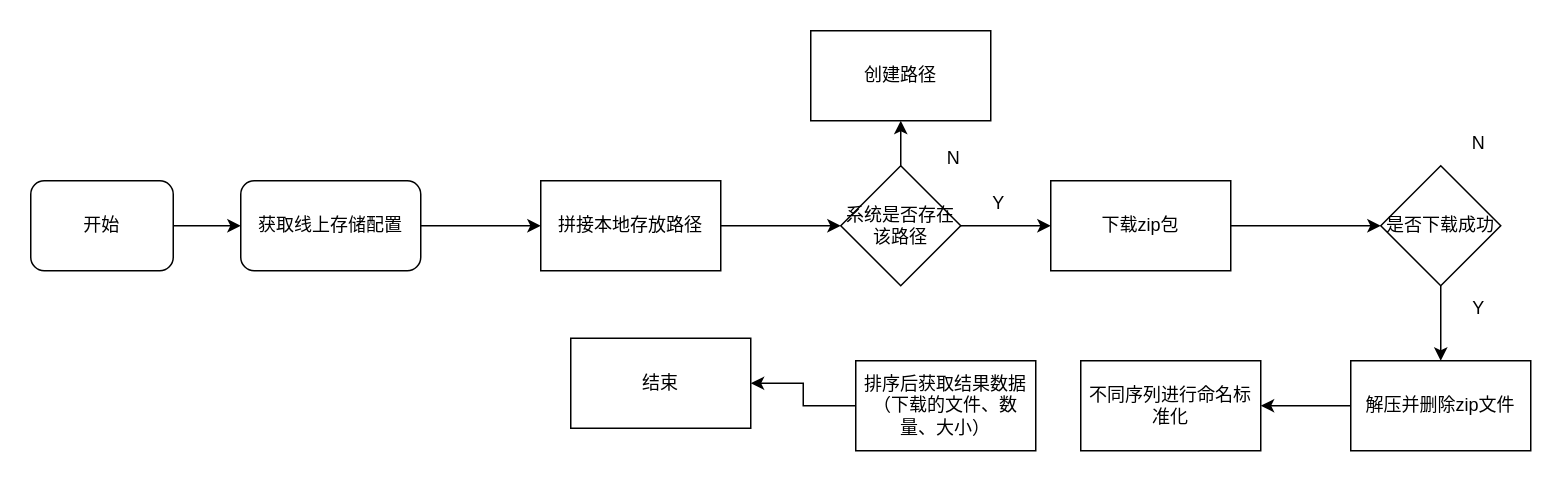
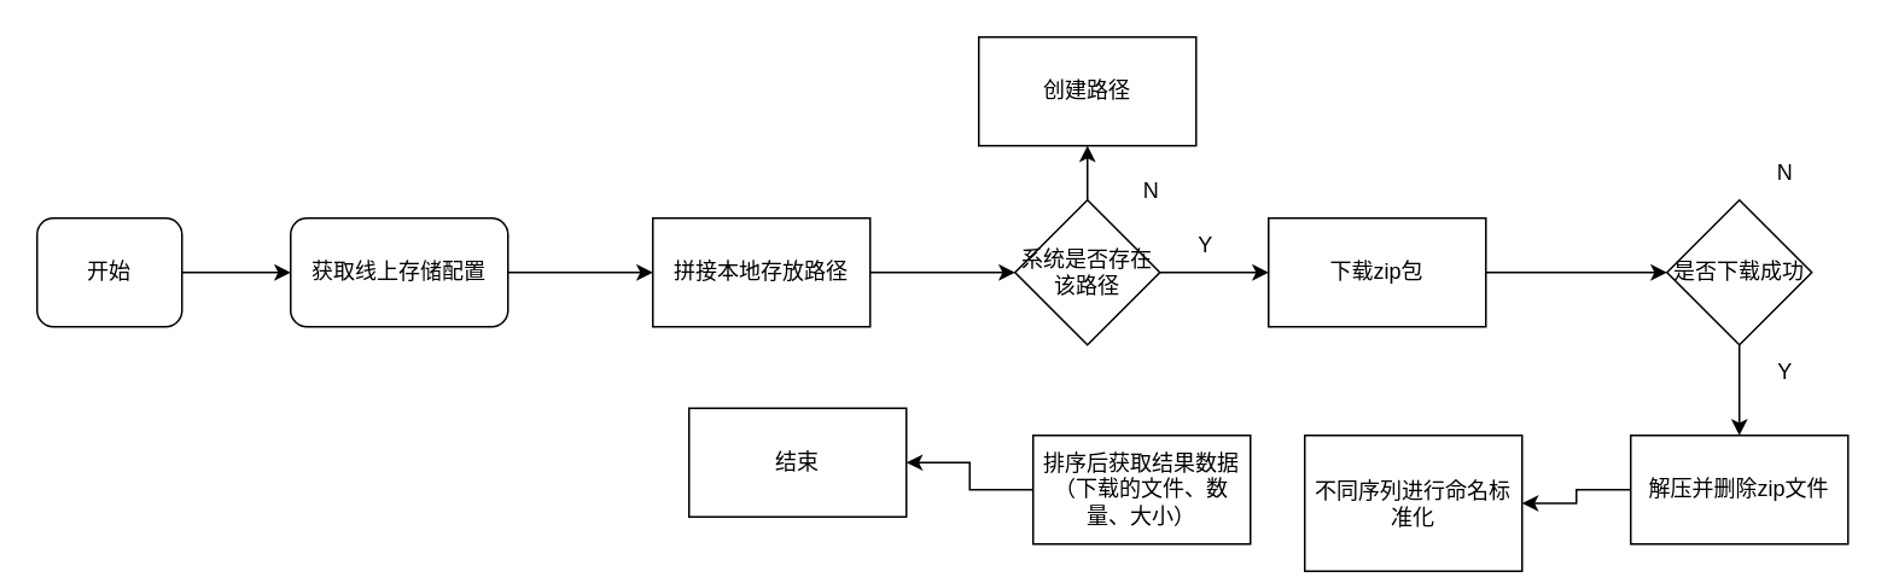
  <mxCell id="0" />
  <mxCell id="1" parent="0" />
  <mxCell id="2" value="" style="edgeStyle=orthogonalEdgeStyle;rounded=0;orthogonalLoop=1;jettySize=auto;html=1;" edge="1" parent="1" source="3" target="5"><mxGeometry relative="1" as="geometry" /></mxCell>
- <mxCell id="3" value="开始" style="rounded=1;whiteSpace=wrap;html=1;" vertex="1" parent="1"><mxGeometry x="20" y="120" width="95" height="60" as="geometry" /></mxCell>
+ <mxCell id="3" value="开始" style="rounded=1;whiteSpace=wrap;html=1;" vertex="1" parent="1"><mxGeometry y="120" width="80" height="60" as="geometry" x="20" /></mxCell>
  <mxCell id="4" value="" style="edgeStyle=orthogonalEdgeStyle;rounded=0;orthogonalLoop=1;jettySize=auto;html=1;" edge="1" parent="1" source="5"><mxGeometry relative="1" as="geometry"><mxPoint x="360" y="150" as="targetPoint" /></mxGeometry></mxCell>
  <mxCell id="5" value="获取线上存储配置" style="whiteSpace=wrap;html=1;rounded=1;" vertex="1" parent="1"><mxGeometry x="160" y="120" width="120" height="60" as="geometry" /></mxCell>
  <mxCell id="6" value="" style="edgeStyle=orthogonalEdgeStyle;rounded=0;orthogonalLoop=1;jettySize=auto;html=1;" edge="1" parent="1" source="7"><mxGeometry relative="1" as="geometry"><mxPoint x="560" y="150" as="targetPoint" /></mxGeometry></mxCell>
  <mxCell id="7" value="拼接本地存放路径" style="whiteSpace=wrap;html=1;" vertex="1" parent="1"><mxGeometry x="360" y="120" width="120" height="60" as="geometry" /></mxCell>
  <mxCell id="8" style="edgeStyle=orthogonalEdgeStyle;rounded=0;orthogonalLoop=1;jettySize=auto;html=1;exitX=0.5;exitY=0;exitDx=0;exitDy=0;" edge="1" parent="1" source="10"><mxGeometry relative="1" as="geometry"><mxPoint x="600" y="80" as="targetPoint" /></mxGeometry></mxCell>
  <mxCell id="9" value="" style="edgeStyle=orthogonalEdgeStyle;rounded=0;orthogonalLoop=1;jettySize=auto;html=1;" edge="1" parent="1" source="10" target="13"><mxGeometry relative="1" as="geometry" /></mxCell>
  <mxCell id="10" value="系统是否存在该路径" style="rhombus;whiteSpace=wrap;html=1;" vertex="1" parent="1"><mxGeometry x="560" y="110" width="80" height="80" as="geometry" /></mxCell>
  <mxCell id="11" value="创建路径" style="whiteSpace=wrap;html=1;" vertex="1" parent="1"><mxGeometry x="540" y="20" width="120" height="60" as="geometry" /></mxCell>
  <mxCell id="12" value="" style="edgeStyle=orthogonalEdgeStyle;rounded=0;orthogonalLoop=1;jettySize=auto;html=1;" edge="1" parent="1" source="13" target="15"><mxGeometry relative="1" as="geometry" /></mxCell>
  <mxCell id="13" value="下载zip包" style="whiteSpace=wrap;html=1;" vertex="1" parent="1"><mxGeometry x="700" y="120" width="120" height="60" as="geometry" /></mxCell>
  <mxCell id="14" style="edgeStyle=orthogonalEdgeStyle;rounded=0;orthogonalLoop=1;jettySize=auto;html=1;exitX=0.5;exitY=1;exitDx=0;exitDy=0;" edge="1" parent="1" source="15"><mxGeometry relative="1" as="geometry"><mxPoint x="960" y="240" as="targetPoint" /></mxGeometry></mxCell>
  <mxCell id="15" value="是否下载成功" style="rhombus;whiteSpace=wrap;html=1;" vertex="1" parent="1"><mxGeometry x="920" y="110" width="80" height="80" as="geometry" /></mxCell>
  <mxCell id="16" value="" style="edgeStyle=orthogonalEdgeStyle;rounded=0;orthogonalLoop=1;jettySize=auto;html=1;" edge="1" parent="1" source="17" target="18"><mxGeometry relative="1" as="geometry" /></mxCell>
  <mxCell id="17" value="解压并删除zip文件" style="whiteSpace=wrap;html=1;" vertex="1" parent="1"><mxGeometry x="900" y="240" width="120" height="60" as="geometry" /></mxCell>
- <mxCell id="18" value="不同序列进行命名标准化" style="whiteSpace=wrap;html=1;" vertex="1" parent="1"><mxGeometry x="720" y="240" width="120" height="60" as="geometry" /></mxCell>
+ <mxCell id="18" value="不同序列进行命名标准化" style="whiteSpace=wrap;html=1;" vertex="1" parent="1"><mxGeometry x="720" y="240" width="120" height="75" as="geometry" /></mxCell>
  <mxCell id="19" value="" style="edgeStyle=orthogonalEdgeStyle;rounded=0;orthogonalLoop=1;jettySize=auto;html=1;" edge="1" parent="1" source="20" target="21"><mxGeometry relative="1" as="geometry" /></mxCell>
  <mxCell id="20" value="排序后获取结果数据（下载的文件、数量、大小）" style="whiteSpace=wrap;html=1;" vertex="1" parent="1"><mxGeometry x="570" y="240" width="120" height="60" as="geometry" /></mxCell>
  <mxCell id="21" value="结束" style="whiteSpace=wrap;html=1;" vertex="1" parent="1"><mxGeometry x="380" y="225" width="120" height="60" as="geometry" /></mxCell>
  <mxCell id="22" value="N" style="text;html=1;align=center;verticalAlign=middle;resizable=0;points=[];autosize=1;strokeColor=none;fillColor=none;" vertex="1" parent="1"><mxGeometry x="620" y="90" width="30" height="30" as="geometry" /></mxCell>
  <mxCell id="23" value="Y" style="text;html=1;align=center;verticalAlign=middle;resizable=0;points=[];autosize=1;strokeColor=none;fillColor=none;" vertex="1" parent="1"><mxGeometry x="650" y="120" width="30" height="30" as="geometry" /></mxCell>
  <mxCell id="24" value="N" style="text;html=1;align=center;verticalAlign=middle;resizable=0;points=[];autosize=1;strokeColor=none;fillColor=none;" vertex="1" parent="1"><mxGeometry x="970" y="80" width="30" height="30" as="geometry" /></mxCell>
  <mxCell id="25" value="Y" style="text;html=1;align=center;verticalAlign=middle;resizable=0;points=[];autosize=1;strokeColor=none;fillColor=none;" vertex="1" parent="1"><mxGeometry x="970" y="190" width="30" height="30" as="geometry" /></mxCell>
